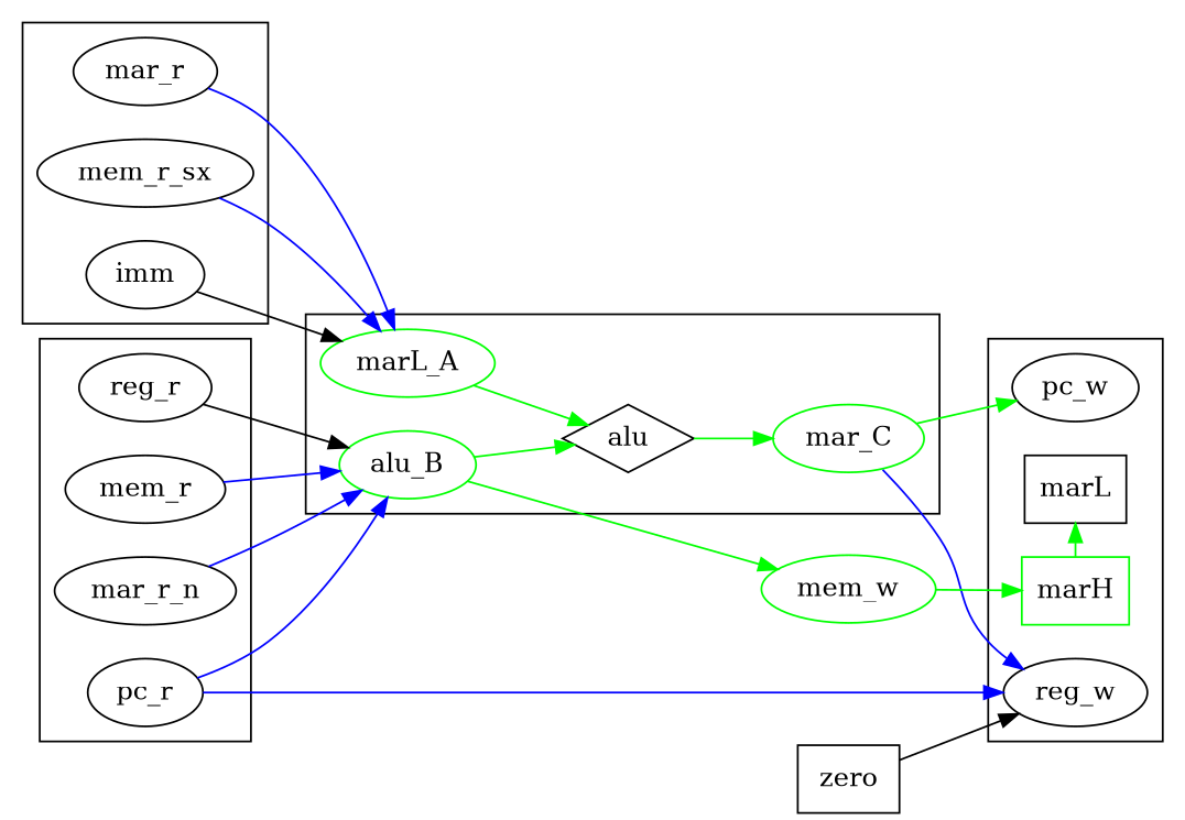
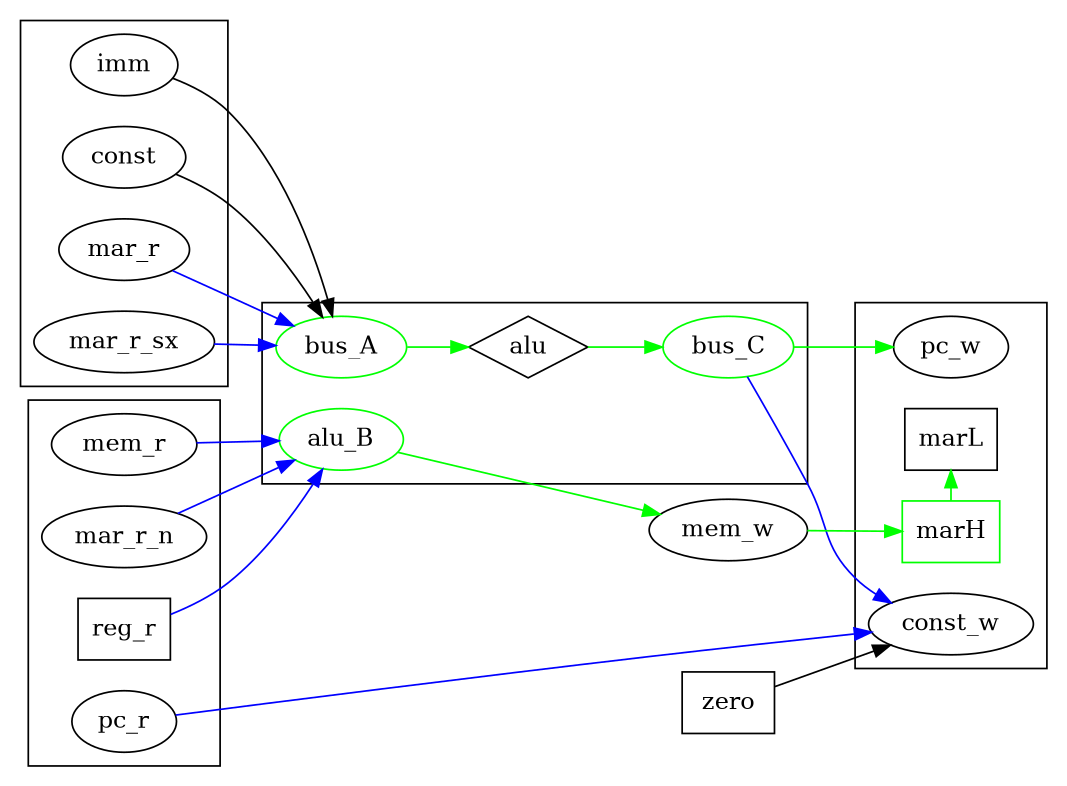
  digraph {
    rankdir=LR
    edge [color=blue]
    imm
+   const
    mar_r
-   mar_r_sx [label=mem_r_sx]
+   mar_r_sx
    alu [shape=diamond]
-   bus_C [color=green label=mar_C]
-   bus_A [color=green label=marL_A]
+   bus_C [color=green]
+   bus_A [color=green]
    n8 [color=green label=alu_B]
    pc_r
-   reg_r
+   reg_r [shape=box]
    mem_r
    mar_r_n
    marL [shape=rectangle]
    marH [color=green shape=rectangle]
    pc_w
-   reg_w
-   mem_w [color=green]
+   reg_w [label=const_w]
+   mem_w
    zero [shape=box]
    subgraph cluster_1 {
      imm
+     const
      mar_r
      mar_r_sx
    }
    subgraph cluster_2 {
      alu
      bus_C
      bus_A
      n8
    }
    subgraph cluster_3 {
      pc_r
      reg_r
      mem_r
      mar_r_n
    }
    subgraph cluster_4 {
      marL
      marH
      pc_w
      reg_w
    }
    imm -> bus_A [color=""]
+   const -> bus_A [color=""]
    mar_r -> bus_A
    mar_r_sx -> bus_A
    alu -> bus_C [color=green]
    bus_C -> pc_w [color=green]
    bus_C -> reg_w
    bus_A -> alu [color=green]
-   n8 -> alu [color=green]
    n8 -> mem_w [color=green]
-   pc_r -> n8
    pc_r -> reg_w
-   reg_r -> n8 [color=black]
+   reg_r -> n8
    mem_r -> n8
    mar_r_n -> n8
    marH -> marL [color=green constraint=false]
    mem_w -> marH [color=green]
    zero -> reg_w [color=""]
  }
